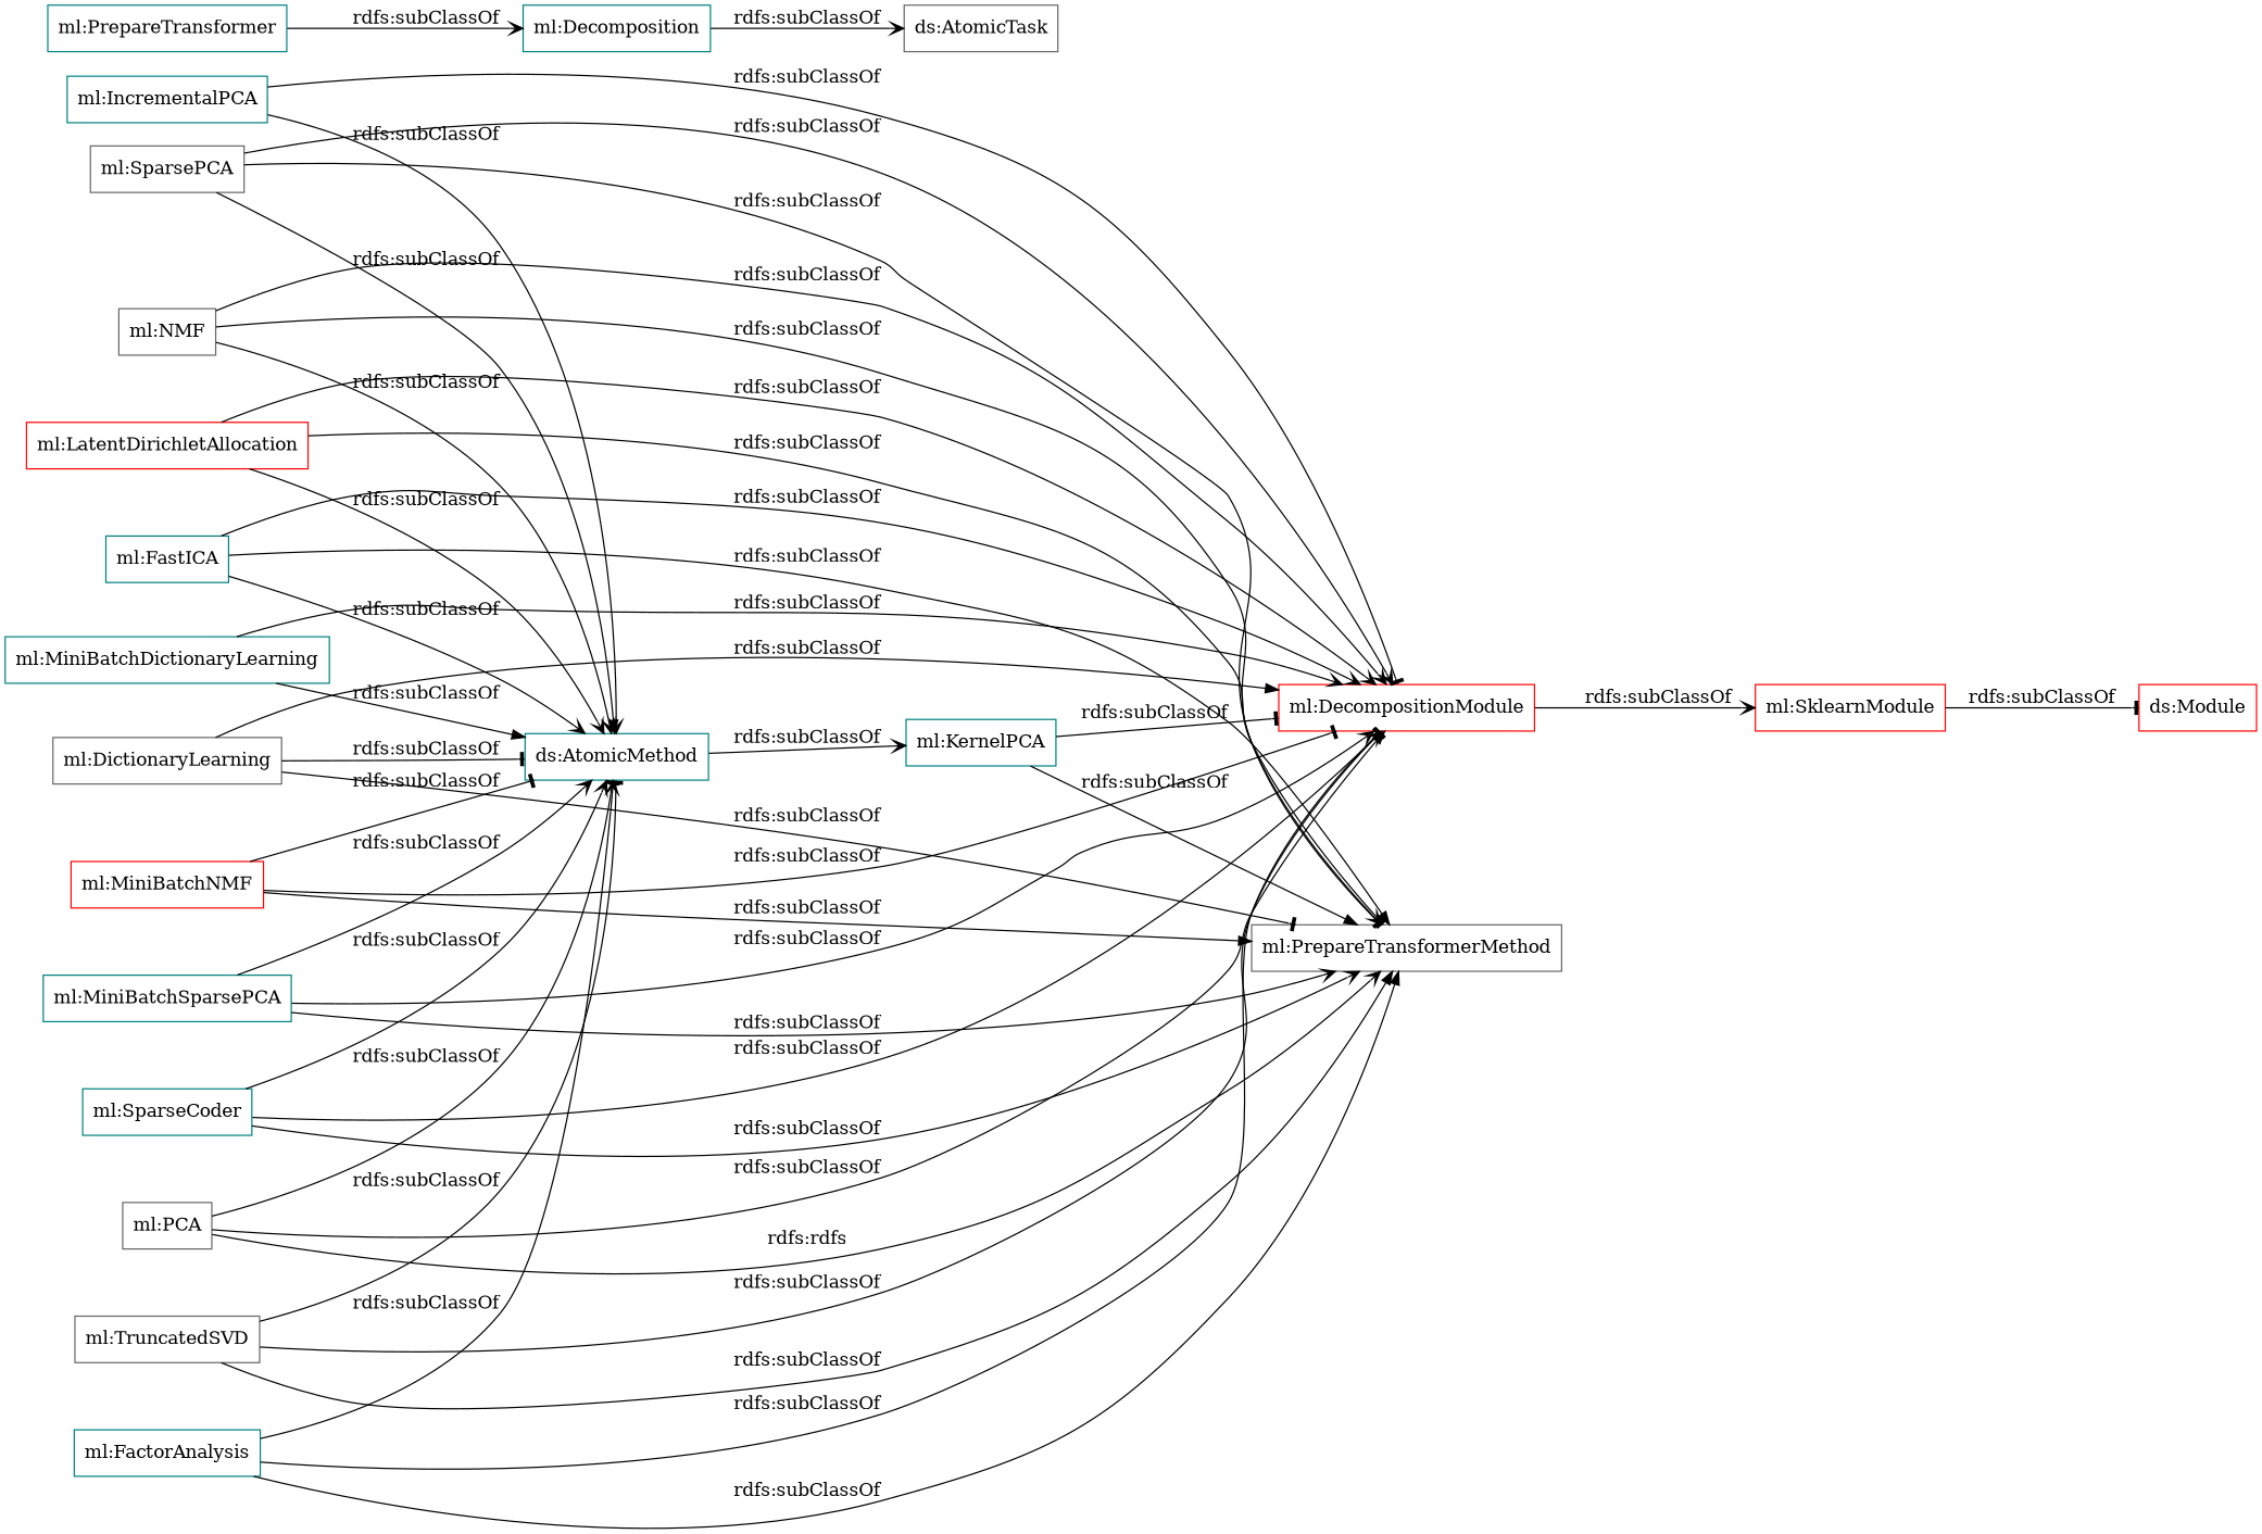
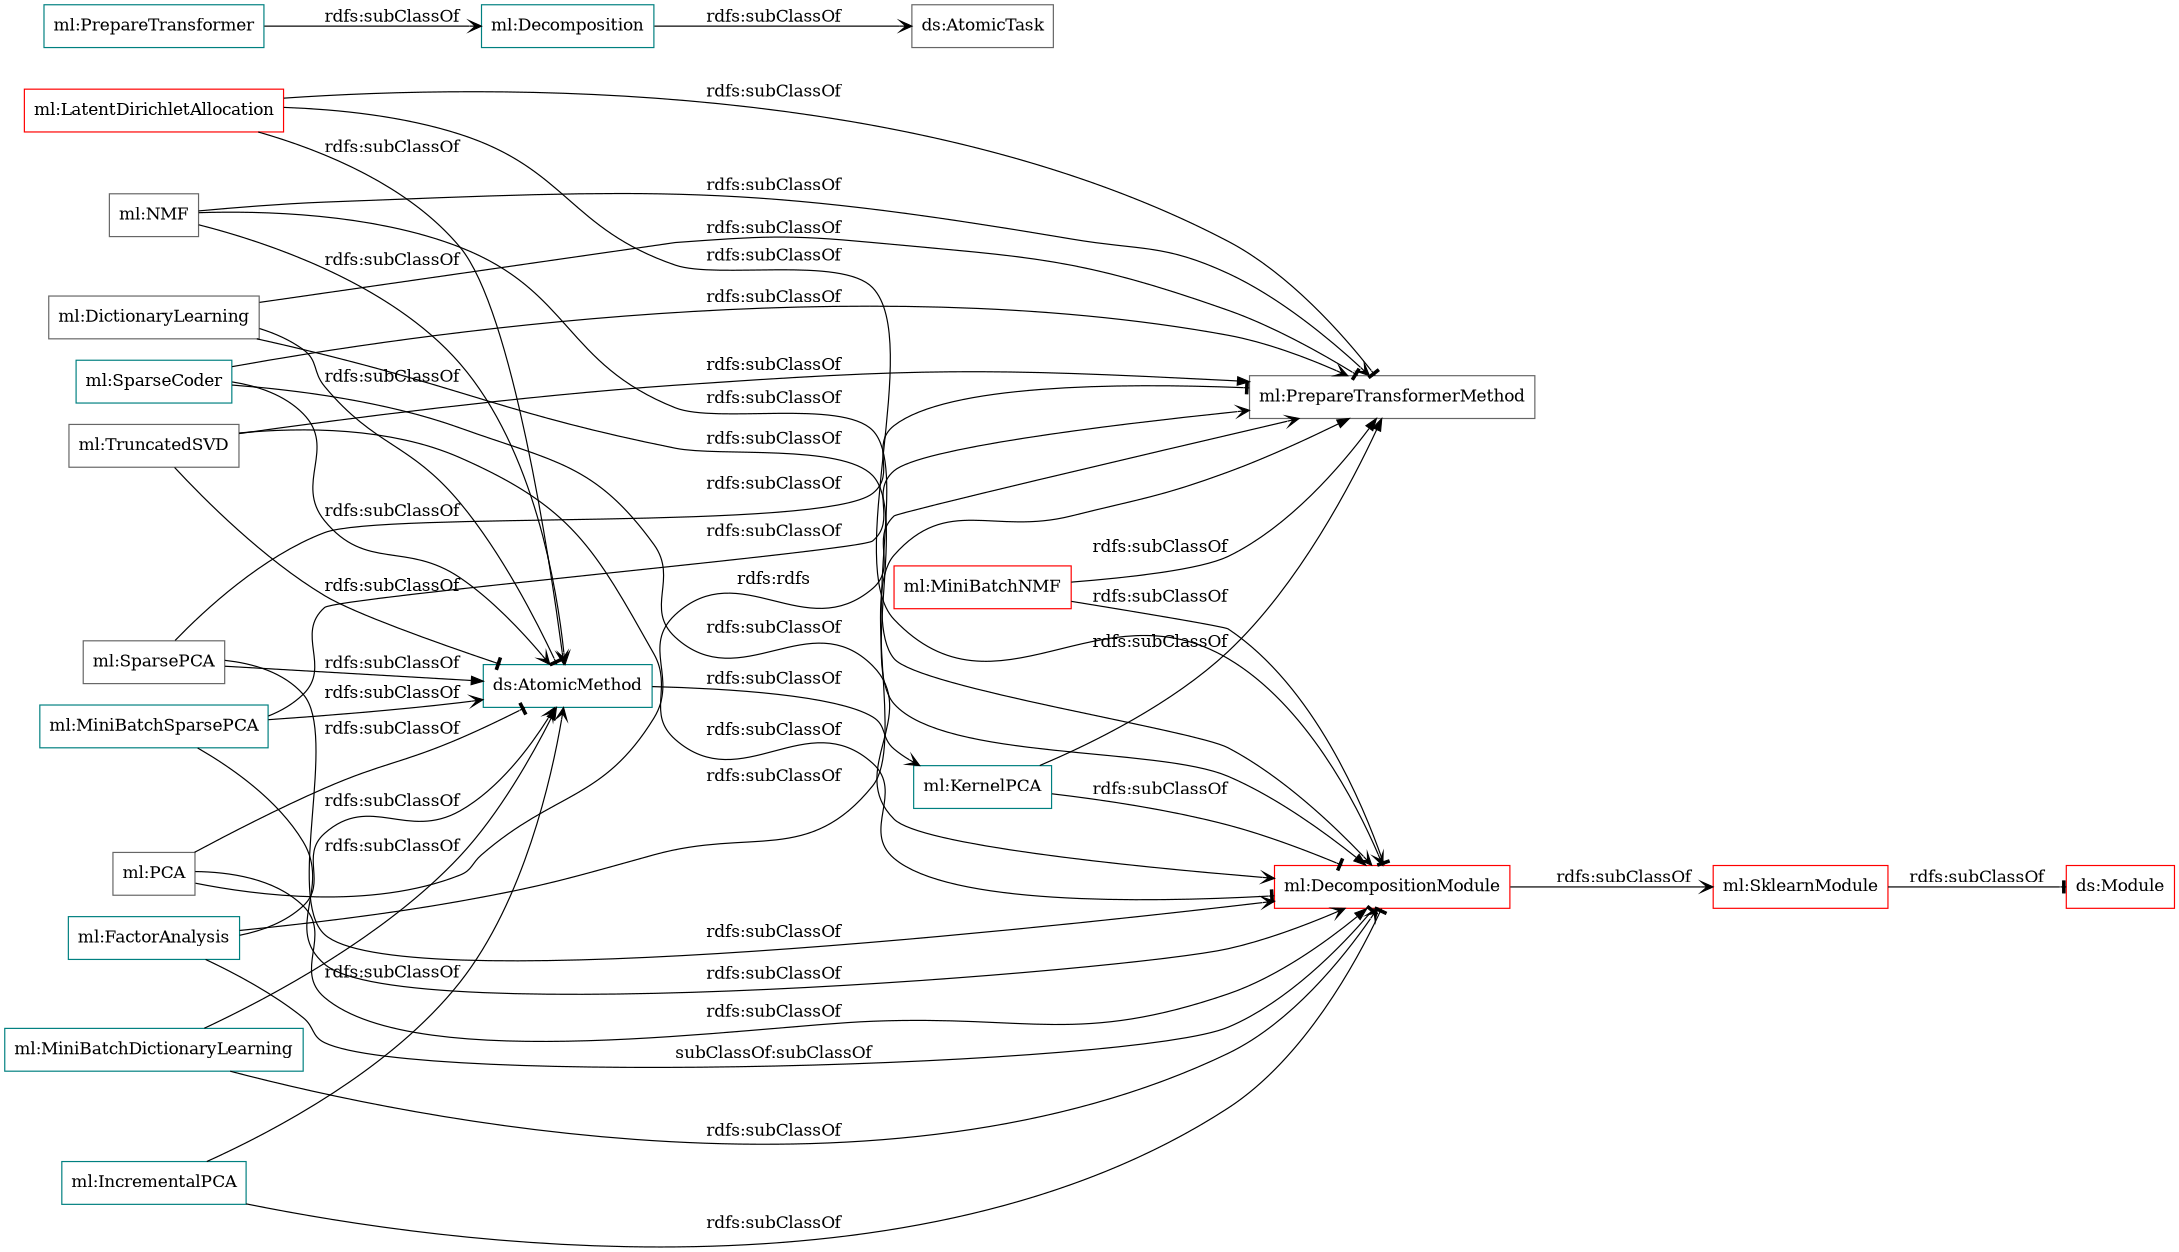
  digraph {
    rankdir=LR
    node [color=teal shape=rectangle]
    edge [arrowhead=vee]
    "ml:NMF" [color=gray40]
    "ml:DecompositionModule" [color=red]
    "ml:PrepareTransformerMethod" [color=gray40]
    "ds:AtomicMethod"
    "ml:SklearnModule" [color=red]
    "ml:KernelPCA"
    "ml:SparseCoder"
    "ml:LatentDirichletAllocation" [color=red]
    "ml:DictionaryLearning" [color=gray40]
    "ml:MiniBatchDictionaryLearning"
    "ml:PCA" [color=gray40]
    "ml:SparsePCA" [color=gray40]
    "ds:Module" [color=red]
    "ds:AtomicTask" [color=gray40]
    "ml:Decomposition"
    "ml:PrepareTransformer"
    "ml:TruncatedSVD" [color=gray40]
    "ml:IncrementalPCA"
-   "ml:FastICA"
    "ml:MiniBatchNMF" [color=red]
    "ml:MiniBatchSparsePCA"
    "ml:FactorAnalysis"
    "ml:NMF" -> "ml:DecompositionModule" [label="rdfs:subClassOf"]
    "ml:NMF" -> "ml:PrepareTransformerMethod" [label="rdfs:subClassOf"]
    "ml:NMF" -> "ds:AtomicMethod" [label="rdfs:subClassOf"]
    "ml:DecompositionModule" -> "ml:SklearnModule" [label="rdfs:subClassOf"]
    "ds:AtomicMethod" -> "ml:KernelPCA" [label="rdfs:subClassOf"]
    "ml:SklearnModule" -> "ds:Module" [arrowhead=tee label="rdfs:subClassOf"]
    "ml:KernelPCA" -> "ml:DecompositionModule" [arrowhead=tee label="rdfs:subClassOf"]
    "ml:KernelPCA" -> "ml:PrepareTransformerMethod" [arrowhead=normal label="rdfs:subClassOf"]
    "ml:SparseCoder" -> "ml:DecompositionModule" [label="rdfs:subClassOf"]
    "ml:SparseCoder" -> "ml:PrepareTransformerMethod" [label="rdfs:subClassOf"]
    "ml:SparseCoder" -> "ds:AtomicMethod" [label="rdfs:subClassOf"]
    "ml:LatentDirichletAllocation" -> "ml:DecompositionModule" [label="rdfs:subClassOf"]
    "ml:LatentDirichletAllocation" -> "ml:PrepareTransformerMethod" [arrowhead=tee label="rdfs:subClassOf"]
    "ml:LatentDirichletAllocation" -> "ds:AtomicMethod" [label="rdfs:subClassOf"]
    "ml:DictionaryLearning" -> "ml:DecompositionModule" [arrowhead=normal label="rdfs:subClassOf"]
    "ml:DictionaryLearning" -> "ml:PrepareTransformerMethod" [arrowhead=tee label="rdfs:subClassOf"]
    "ml:DictionaryLearning" -> "ds:AtomicMethod" [arrowhead=tee label="rdfs:subClassOf"]
    "ml:MiniBatchDictionaryLearning" -> "ml:DecompositionModule" [label="rdfs:subClassOf"]
    "ml:MiniBatchDictionaryLearning" -> "ds:AtomicMethod" [arrowhead=normal label="rdfs:subClassOf"]
    "ml:PCA" -> "ml:DecompositionModule" [arrowhead=normal label="rdfs:subClassOf"]
    "ml:PCA" -> "ml:PrepareTransformerMethod" [label="rdfs:rdfs"]
    "ml:PCA" -> "ds:AtomicMethod" [arrowhead=tee label="rdfs:subClassOf"]
    "ml:SparsePCA" -> "ml:DecompositionModule" [label="rdfs:subClassOf"]
    "ml:SparsePCA" -> "ml:PrepareTransformerMethod" [arrowhead=tee label="rdfs:subClassOf"]
    "ml:SparsePCA" -> "ds:AtomicMethod" [arrowhead=normal label="rdfs:subClassOf"]
    "ml:Decomposition" -> "ds:AtomicTask" [label="rdfs:subClassOf"]
    "ml:PrepareTransformer" -> "ml:Decomposition" [label="rdfs:subClassOf"]
    "ml:TruncatedSVD" -> "ml:DecompositionModule" [arrowhead=tee label="rdfs:subClassOf"]
    "ml:TruncatedSVD" -> "ml:PrepareTransformerMethod" [arrowhead=normal label="rdfs:subClassOf"]
    "ml:TruncatedSVD" -> "ds:AtomicMethod" [arrowhead=tee label="rdfs:subClassOf"]
    "ml:IncrementalPCA" -> "ml:DecompositionModule" [arrowhead=tee label="rdfs:subClassOf"]
    "ml:IncrementalPCA" -> "ds:AtomicMethod" [label="rdfs:subClassOf"]
-   "ml:FastICA" -> "ml:DecompositionModule" [label="rdfs:subClassOf"]
-   "ml:FastICA" -> "ml:PrepareTransformerMethod" [arrowhead=normal label="rdfs:subClassOf"]
-   "ml:FastICA" -> "ds:AtomicMethod" [label="rdfs:subClassOf"]
    "ml:MiniBatchNMF" -> "ml:DecompositionModule" [arrowhead=tee label="rdfs:subClassOf"]
    "ml:MiniBatchNMF" -> "ml:PrepareTransformerMethod" [arrowhead=normal label="rdfs:subClassOf"]
-   "ml:MiniBatchNMF" -> "ds:AtomicMethod" [arrowhead=tee label="rdfs:subClassOf"]
    "ml:MiniBatchSparsePCA" -> "ml:DecompositionModule" [label="rdfs:subClassOf"]
    "ml:MiniBatchSparsePCA" -> "ml:PrepareTransformerMethod" [label="rdfs:subClassOf"]
    "ml:MiniBatchSparsePCA" -> "ds:AtomicMethod" [label="rdfs:subClassOf"]
-   "ml:FactorAnalysis" -> "ml:DecompositionModule" [arrowhead=tee label="rdfs:subClassOf"]
+   "ml:FactorAnalysis" -> "ml:DecompositionModule" [arrowhead=tee label="subClassOf:subClassOf"]
    "ml:FactorAnalysis" -> "ml:PrepareTransformerMethod" [arrowhead=normal label="rdfs:subClassOf"]
    "ml:FactorAnalysis" -> "ds:AtomicMethod" [label="rdfs:subClassOf"]
  }
